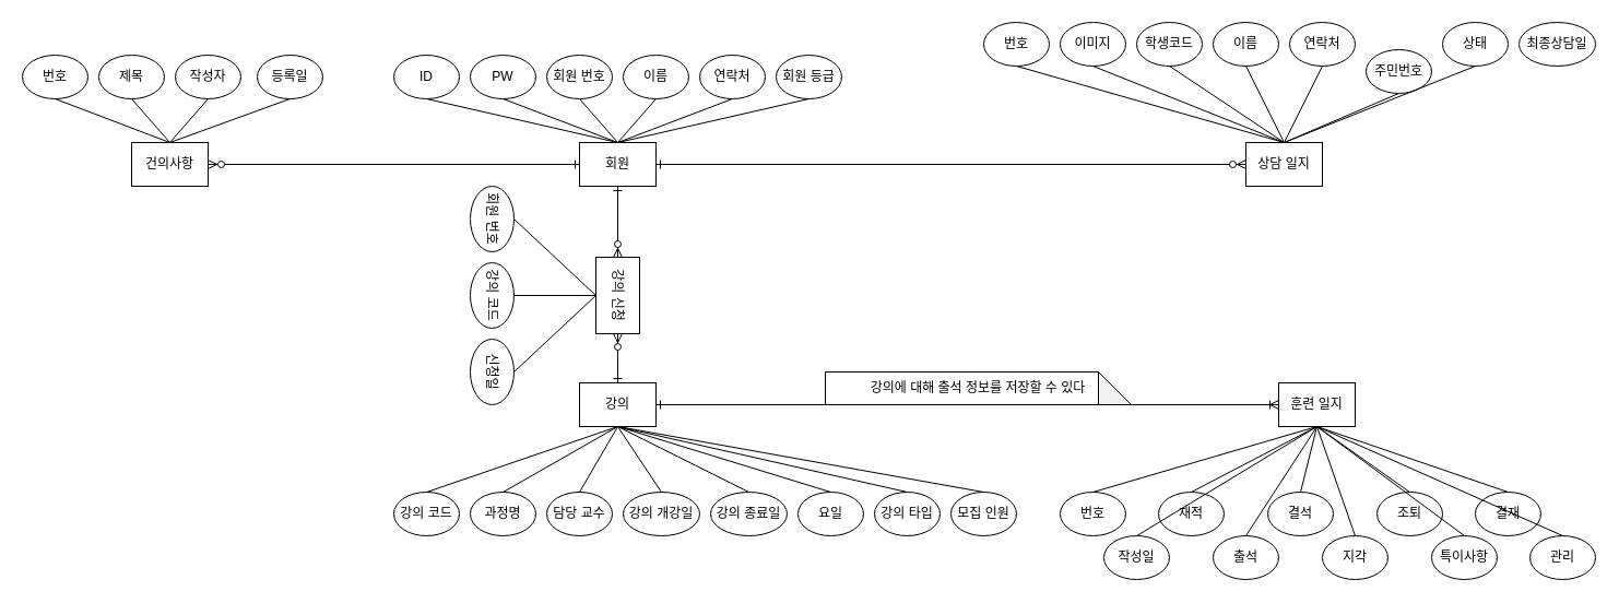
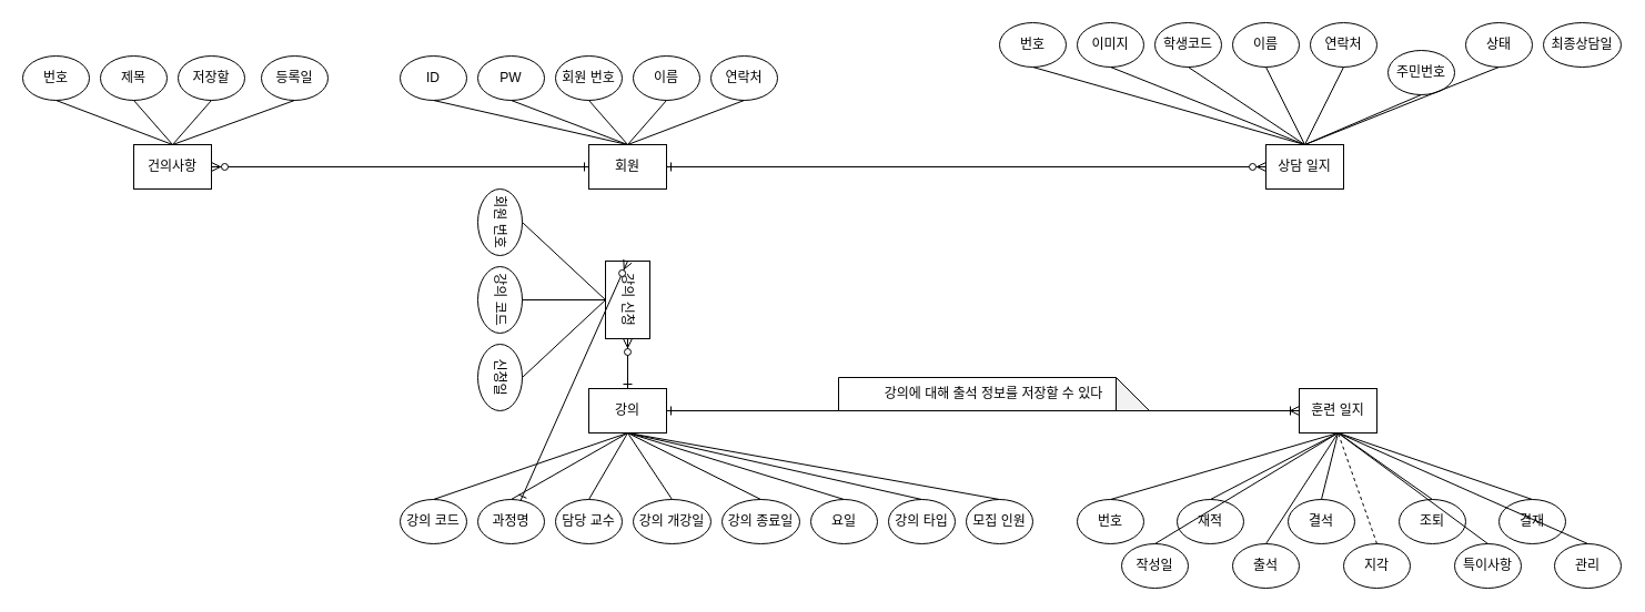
  <mxCell id="0" />
  <mxCell id="1" parent="0" />
  <mxCell id="2" value="회원" style="rounded=0;whiteSpace=wrap;html=1;" vertex="1" parent="1"><mxGeometry x="530" y="130" width="70" height="40" as="geometry" /></mxCell>
  <mxCell id="3" value="강의" style="rounded=0;whiteSpace=wrap;html=1;" vertex="1" parent="1"><mxGeometry x="530" y="350" width="70" height="40" as="geometry" /></mxCell>
  <mxCell id="4" value="강의 신청" style="rounded=0;whiteSpace=wrap;html=1;rotation=90;" vertex="1" parent="1"><mxGeometry x="530" y="250" width="70" height="40" as="geometry" /></mxCell>
  <mxCell id="5" value="상담 일지" style="rounded=0;whiteSpace=wrap;html=1;" vertex="1" parent="1"><mxGeometry x="1140" y="130" width="70" height="40" as="geometry" /></mxCell>
  <mxCell id="6" value="건의사항" style="rounded=0;whiteSpace=wrap;html=1;" vertex="1" parent="1"><mxGeometry x="120" y="130" width="70" height="40" as="geometry" /></mxCell>
  <mxCell id="7" value="훈련 일지" style="rounded=0;whiteSpace=wrap;html=1;" vertex="1" parent="1"><mxGeometry x="1170" y="350" width="70" height="40" as="geometry" /></mxCell>
  <mxCell id="8" value="ID" style="ellipse;whiteSpace=wrap;html=1;" vertex="1" parent="1"><mxGeometry x="360" y="50" width="60" height="40" as="geometry" /></mxCell>
  <mxCell id="9" value="PW" style="ellipse;whiteSpace=wrap;html=1;" vertex="1" parent="1"><mxGeometry x="430" y="50" width="60" height="40" as="geometry" /></mxCell>
  <mxCell id="10" value="회원 번호" style="ellipse;whiteSpace=wrap;html=1;" vertex="1" parent="1"><mxGeometry x="500" y="50" width="60" height="40" as="geometry" /></mxCell>
  <mxCell id="11" value="이름" style="ellipse;whiteSpace=wrap;html=1;" vertex="1" parent="1"><mxGeometry x="570" y="50" width="60" height="40" as="geometry" /></mxCell>
  <mxCell id="12" value="연락처" style="ellipse;whiteSpace=wrap;html=1;" vertex="1" parent="1"><mxGeometry x="640" y="50" width="60" height="40" as="geometry" /></mxCell>
  <mxCell id="13" value="" style="endArrow=none;html=1;entryX=0.5;entryY=1;entryDx=0;entryDy=0;exitX=0.5;exitY=0;exitDx=0;exitDy=0;" edge="1" parent="1" source="2" target="8"><mxGeometry width="50" height="50" relative="1" as="geometry"><mxPoint x="730" y="320" as="sourcePoint" /><mxPoint x="780" y="270" as="targetPoint" /></mxGeometry></mxCell>
  <mxCell id="14" value="" style="endArrow=none;html=1;entryX=0.5;entryY=1;entryDx=0;entryDy=0;exitX=0.5;exitY=0;exitDx=0;exitDy=0;" edge="1" parent="1" source="2" target="9"><mxGeometry width="50" height="50" relative="1" as="geometry"><mxPoint x="570" y="100" as="sourcePoint" /><mxPoint x="400" y="100" as="targetPoint" /></mxGeometry></mxCell>
  <mxCell id="15" value="" style="endArrow=none;html=1;entryX=0.5;entryY=1;entryDx=0;entryDy=0;exitX=0.5;exitY=0;exitDx=0;exitDy=0;" edge="1" parent="1" source="2" target="10"><mxGeometry width="50" height="50" relative="1" as="geometry"><mxPoint x="540" y="140" as="sourcePoint" /><mxPoint x="470" y="100" as="targetPoint" /></mxGeometry></mxCell>
  <mxCell id="16" value="" style="endArrow=none;html=1;entryX=0.5;entryY=1;entryDx=0;entryDy=0;exitX=0.5;exitY=0;exitDx=0;exitDy=0;" edge="1" parent="1" source="2" target="11"><mxGeometry width="50" height="50" relative="1" as="geometry"><mxPoint x="540" y="140" as="sourcePoint" /><mxPoint x="540" y="100" as="targetPoint" /></mxGeometry></mxCell>
  <mxCell id="17" value="" style="endArrow=none;html=1;entryX=0.5;entryY=1;entryDx=0;entryDy=0;exitX=0.5;exitY=0;exitDx=0;exitDy=0;" edge="1" parent="1" source="2" target="12"><mxGeometry width="50" height="50" relative="1" as="geometry"><mxPoint x="540" y="140" as="sourcePoint" /><mxPoint x="610" y="100" as="targetPoint" /></mxGeometry></mxCell>
- <mxCell id="18" value="회원 등급" style="ellipse;whiteSpace=wrap;html=1;" vertex="1" parent="1"><mxGeometry x="710" y="50" width="60" height="40" as="geometry" /></mxCell>
- <mxCell id="19" value="" style="endArrow=none;html=1;entryX=0.5;entryY=1;entryDx=0;entryDy=0;exitX=0.5;exitY=0;exitDx=0;exitDy=0;" edge="1" parent="1" source="2" target="18"><mxGeometry width="50" height="50" relative="1" as="geometry"><mxPoint x="640" y="150" as="sourcePoint" /><mxPoint x="680" y="100" as="targetPoint" /></mxGeometry></mxCell>
  <mxCell id="20" value="강의 코드" style="ellipse;whiteSpace=wrap;html=1;" vertex="1" parent="1"><mxGeometry x="360" y="450" width="60" height="40" as="geometry" /></mxCell>
  <mxCell id="21" value="과정명" style="ellipse;whiteSpace=wrap;html=1;" vertex="1" parent="1"><mxGeometry x="430" y="450" width="60" height="40" as="geometry" /></mxCell>
  <mxCell id="22" value="담당 교수" style="ellipse;whiteSpace=wrap;html=1;" vertex="1" parent="1"><mxGeometry x="500" y="450" width="60" height="40" as="geometry" /></mxCell>
  <mxCell id="23" value="강의 개강일" style="ellipse;whiteSpace=wrap;html=1;" vertex="1" parent="1"><mxGeometry x="570" y="450" width="70" height="40" as="geometry" /></mxCell>
  <mxCell id="24" value="강의 종료일" style="ellipse;whiteSpace=wrap;html=1;" vertex="1" parent="1"><mxGeometry x="650" y="450" width="70" height="40" as="geometry" /></mxCell>
  <mxCell id="25" value="요일" style="ellipse;whiteSpace=wrap;html=1;" vertex="1" parent="1"><mxGeometry x="730" y="450" width="60" height="40" as="geometry" /></mxCell>
  <mxCell id="26" value="강의 타입" style="ellipse;whiteSpace=wrap;html=1;" vertex="1" parent="1"><mxGeometry x="800" y="450" width="60" height="40" as="geometry" /></mxCell>
  <mxCell id="27" value="모집 인원" style="ellipse;whiteSpace=wrap;html=1;" vertex="1" parent="1"><mxGeometry x="870" y="450" width="60" height="40" as="geometry" /></mxCell>
  <mxCell id="28" value="" style="endArrow=none;html=1;entryX=0.5;entryY=1;entryDx=0;entryDy=0;exitX=0.5;exitY=0;exitDx=0;exitDy=0;" edge="1" parent="1" source="20" target="3"><mxGeometry width="50" height="50" relative="1" as="geometry"><mxPoint x="700" y="370" as="sourcePoint" /><mxPoint x="750" y="320" as="targetPoint" /></mxGeometry></mxCell>
  <mxCell id="29" value="" style="endArrow=none;html=1;entryX=0.5;entryY=1;entryDx=0;entryDy=0;exitX=0.5;exitY=0;exitDx=0;exitDy=0;" edge="1" parent="1" source="21" target="3"><mxGeometry width="50" height="50" relative="1" as="geometry"><mxPoint x="400" y="460" as="sourcePoint" /><mxPoint x="665" y="400" as="targetPoint" /></mxGeometry></mxCell>
  <mxCell id="30" value="" style="endArrow=none;html=1;entryX=0.5;entryY=1;entryDx=0;entryDy=0;exitX=0.5;exitY=0;exitDx=0;exitDy=0;" edge="1" parent="1" source="22" target="3"><mxGeometry width="50" height="50" relative="1" as="geometry"><mxPoint x="470" y="460" as="sourcePoint" /><mxPoint x="665" y="400" as="targetPoint" /></mxGeometry></mxCell>
  <mxCell id="31" value="" style="endArrow=none;html=1;entryX=0.5;entryY=1;entryDx=0;entryDy=0;exitX=0.5;exitY=0;exitDx=0;exitDy=0;" edge="1" parent="1" source="23" target="3"><mxGeometry width="50" height="50" relative="1" as="geometry"><mxPoint x="540" y="460" as="sourcePoint" /><mxPoint x="665" y="400" as="targetPoint" /></mxGeometry></mxCell>
  <mxCell id="32" value="" style="endArrow=none;html=1;entryX=0.5;entryY=1;entryDx=0;entryDy=0;exitX=0.5;exitY=0;exitDx=0;exitDy=0;" edge="1" parent="1" source="24" target="3"><mxGeometry width="50" height="50" relative="1" as="geometry"><mxPoint x="615" y="460" as="sourcePoint" /><mxPoint x="665" y="400" as="targetPoint" /></mxGeometry></mxCell>
  <mxCell id="33" value="" style="endArrow=none;html=1;entryX=0.5;entryY=1;entryDx=0;entryDy=0;exitX=0.5;exitY=0;exitDx=0;exitDy=0;" edge="1" parent="1" source="25" target="3"><mxGeometry width="50" height="50" relative="1" as="geometry"><mxPoint x="695" y="460" as="sourcePoint" /><mxPoint x="665" y="400" as="targetPoint" /></mxGeometry></mxCell>
  <mxCell id="34" value="" style="endArrow=none;html=1;entryX=0.5;entryY=1;entryDx=0;entryDy=0;exitX=0.5;exitY=0;exitDx=0;exitDy=0;" edge="1" parent="1" source="26" target="3"><mxGeometry width="50" height="50" relative="1" as="geometry"><mxPoint x="770" y="460" as="sourcePoint" /><mxPoint x="665" y="400" as="targetPoint" /></mxGeometry></mxCell>
  <mxCell id="35" value="" style="endArrow=none;html=1;entryX=0.5;entryY=1;entryDx=0;entryDy=0;exitX=0.5;exitY=0;exitDx=0;exitDy=0;" edge="1" parent="1" source="27" target="3"><mxGeometry width="50" height="50" relative="1" as="geometry"><mxPoint x="840" y="460" as="sourcePoint" /><mxPoint x="665" y="400" as="targetPoint" /></mxGeometry></mxCell>
  <mxCell id="36" value="회원 번호" style="ellipse;whiteSpace=wrap;html=1;rotation=90;" vertex="1" parent="1"><mxGeometry x="420" y="180" width="60" height="40" as="geometry" /></mxCell>
  <mxCell id="37" value="강의 코드" style="ellipse;whiteSpace=wrap;html=1;rotation=90;" vertex="1" parent="1"><mxGeometry x="420" y="250" width="60" height="40" as="geometry" /></mxCell>
  <mxCell id="38" value="신청일" style="ellipse;whiteSpace=wrap;html=1;rotation=90;" vertex="1" parent="1"><mxGeometry x="420" y="320" width="60" height="40" as="geometry" /></mxCell>
  <mxCell id="39" value="" style="endArrow=none;html=1;entryX=0.5;entryY=1;entryDx=0;entryDy=0;exitX=0.5;exitY=0;exitDx=0;exitDy=0;" edge="1" parent="1" source="36" target="4"><mxGeometry width="50" height="50" relative="1" as="geometry"><mxPoint x="760" y="360" as="sourcePoint" /><mxPoint x="935" y="300" as="targetPoint" /></mxGeometry></mxCell>
  <mxCell id="40" value="" style="endArrow=none;html=1;entryX=0.5;entryY=1;entryDx=0;entryDy=0;exitX=0.5;exitY=0;exitDx=0;exitDy=0;" edge="1" parent="1" source="37" target="4"><mxGeometry width="50" height="50" relative="1" as="geometry"><mxPoint x="500" y="360" as="sourcePoint" /><mxPoint x="575" y="300" as="targetPoint" /></mxGeometry></mxCell>
  <mxCell id="41" value="" style="endArrow=none;html=1;entryX=0.5;entryY=1;entryDx=0;entryDy=0;exitX=0.5;exitY=0;exitDx=0;exitDy=0;" edge="1" parent="1" source="38" target="4"><mxGeometry width="50" height="50" relative="1" as="geometry"><mxPoint x="575" y="360" as="sourcePoint" /><mxPoint x="575" y="300" as="targetPoint" /></mxGeometry></mxCell>
  <mxCell id="42" value="번호" style="ellipse;whiteSpace=wrap;html=1;" vertex="1" parent="1"><mxGeometry x="970" y="450" width="60" height="40" as="geometry" /></mxCell>
  <mxCell id="43" value="작성일" style="ellipse;whiteSpace=wrap;html=1;" vertex="1" parent="1"><mxGeometry x="1010" y="490" width="60" height="40" as="geometry" /></mxCell>
  <mxCell id="44" value="재적" style="ellipse;whiteSpace=wrap;html=1;" vertex="1" parent="1"><mxGeometry x="1060" y="450" width="60" height="40" as="geometry" /></mxCell>
  <mxCell id="45" value="출석" style="ellipse;whiteSpace=wrap;html=1;" vertex="1" parent="1"><mxGeometry x="1110" y="490" width="60" height="40" as="geometry" /></mxCell>
  <mxCell id="46" value="결석" style="ellipse;whiteSpace=wrap;html=1;" vertex="1" parent="1"><mxGeometry x="1160" y="450" width="60" height="40" as="geometry" /></mxCell>
  <mxCell id="47" value="지각" style="ellipse;whiteSpace=wrap;html=1;" vertex="1" parent="1"><mxGeometry x="1210" y="490" width="60" height="40" as="geometry" /></mxCell>
  <mxCell id="48" value="조퇴" style="ellipse;whiteSpace=wrap;html=1;" vertex="1" parent="1"><mxGeometry x="1260" y="450" width="60" height="40" as="geometry" /></mxCell>
  <mxCell id="49" value="특이사항" style="ellipse;whiteSpace=wrap;html=1;" vertex="1" parent="1"><mxGeometry x="1310" y="490" width="60" height="40" as="geometry" /></mxCell>
  <mxCell id="50" value="결재" style="ellipse;whiteSpace=wrap;html=1;" vertex="1" parent="1"><mxGeometry x="1350" y="450" width="60" height="40" as="geometry" /></mxCell>
  <mxCell id="51" value="관리" style="ellipse;whiteSpace=wrap;html=1;" vertex="1" parent="1"><mxGeometry x="1400" y="490" width="60" height="40" as="geometry" /></mxCell>
  <mxCell id="52" value="" style="endArrow=none;html=1;entryX=0.5;entryY=1;entryDx=0;entryDy=0;exitX=0.5;exitY=0;exitDx=0;exitDy=0;" edge="1" parent="1" source="42" target="7"><mxGeometry width="50" height="50" relative="1" as="geometry"><mxPoint x="1260" y="450" as="sourcePoint" /><mxPoint x="1310" y="400" as="targetPoint" /></mxGeometry></mxCell>
  <mxCell id="53" value="" style="endArrow=none;html=1;entryX=0.5;entryY=1;entryDx=0;entryDy=0;exitX=0.5;exitY=0;exitDx=0;exitDy=0;" edge="1" parent="1" source="43" target="7"><mxGeometry width="50" height="50" relative="1" as="geometry"><mxPoint x="1010" y="460" as="sourcePoint" /><mxPoint x="1225" y="400" as="targetPoint" /></mxGeometry></mxCell>
  <mxCell id="54" value="" style="endArrow=none;html=1;entryX=0.5;entryY=1;entryDx=0;entryDy=0;exitX=0.5;exitY=0;exitDx=0;exitDy=0;" edge="1" parent="1" source="44" target="7"><mxGeometry width="50" height="50" relative="1" as="geometry"><mxPoint x="1050" y="500" as="sourcePoint" /><mxPoint x="1225" y="400" as="targetPoint" /></mxGeometry></mxCell>
  <mxCell id="55" value="" style="endArrow=none;html=1;entryX=0.5;entryY=1;entryDx=0;entryDy=0;exitX=0.5;exitY=0;exitDx=0;exitDy=0;" edge="1" parent="1" source="45" target="7"><mxGeometry width="50" height="50" relative="1" as="geometry"><mxPoint x="1100" y="460" as="sourcePoint" /><mxPoint x="1225" y="400" as="targetPoint" /></mxGeometry></mxCell>
  <mxCell id="56" value="" style="endArrow=none;html=1;entryX=0.5;entryY=1;entryDx=0;entryDy=0;exitX=0.5;exitY=0;exitDx=0;exitDy=0;" edge="1" parent="1" source="46" target="7"><mxGeometry width="50" height="50" relative="1" as="geometry"><mxPoint x="1150" y="500" as="sourcePoint" /><mxPoint x="1225" y="400" as="targetPoint" /></mxGeometry></mxCell>
- <mxCell id="57" value="" style="endArrow=none;html=1;entryX=0.5;entryY=1;entryDx=0;entryDy=0;exitX=0.5;exitY=0;exitDx=0;exitDy=0;" edge="1" parent="1" source="47" target="7"><mxGeometry width="50" height="50" relative="1" as="geometry"><mxPoint x="1200" y="460" as="sourcePoint" /><mxPoint x="1225" y="400" as="targetPoint" /></mxGeometry></mxCell>
+ <mxCell id="57" value="" style="endArrow=none;html=1;entryX=0.5;entryY=1;entryDx=0;entryDy=0;exitX=0.5;exitY=0;exitDx=0;exitDy=0;dashed=1;" edge="1" parent="1" source="47" target="7"><mxGeometry width="50" height="50" relative="1" as="geometry"><mxPoint x="1200" y="460" as="sourcePoint" /><mxPoint x="1225" y="400" as="targetPoint" /></mxGeometry></mxCell>
  <mxCell id="58" value="" style="endArrow=none;html=1;entryX=0.5;entryY=1;entryDx=0;entryDy=0;exitX=0.5;exitY=0;exitDx=0;exitDy=0;" edge="1" parent="1" source="48" target="7"><mxGeometry width="50" height="50" relative="1" as="geometry"><mxPoint x="1250" y="500" as="sourcePoint" /><mxPoint x="1225" y="400" as="targetPoint" /></mxGeometry></mxCell>
  <mxCell id="59" value="" style="endArrow=none;html=1;entryX=0.5;entryY=1;entryDx=0;entryDy=0;exitX=0.5;exitY=0;exitDx=0;exitDy=0;" edge="1" parent="1" source="49" target="7"><mxGeometry width="50" height="50" relative="1" as="geometry"><mxPoint x="1300" y="460" as="sourcePoint" /><mxPoint x="1225" y="400" as="targetPoint" /></mxGeometry></mxCell>
  <mxCell id="60" value="" style="endArrow=none;html=1;entryX=0.5;entryY=1;entryDx=0;entryDy=0;exitX=0.5;exitY=0;exitDx=0;exitDy=0;" edge="1" parent="1" source="50" target="7"><mxGeometry width="50" height="50" relative="1" as="geometry"><mxPoint x="1350" y="500" as="sourcePoint" /><mxPoint x="1225" y="400" as="targetPoint" /></mxGeometry></mxCell>
  <mxCell id="61" value="" style="endArrow=none;html=1;entryX=0.5;entryY=1;entryDx=0;entryDy=0;exitX=0.5;exitY=0;exitDx=0;exitDy=0;" edge="1" parent="1" source="51" target="7"><mxGeometry width="50" height="50" relative="1" as="geometry"><mxPoint x="1390" y="460" as="sourcePoint" /><mxPoint x="1225" y="400" as="targetPoint" /></mxGeometry></mxCell>
  <mxCell id="62" value="번호" style="ellipse;whiteSpace=wrap;html=1;" vertex="1" parent="1"><mxGeometry x="900" y="20" width="60" height="40" as="geometry" /></mxCell>
  <mxCell id="63" value="이미지" style="ellipse;whiteSpace=wrap;html=1;" vertex="1" parent="1"><mxGeometry x="970" y="20" width="60" height="40" as="geometry" /></mxCell>
  <mxCell id="64" value="학생코드" style="ellipse;whiteSpace=wrap;html=1;" vertex="1" parent="1"><mxGeometry x="1040" y="20" width="60" height="40" as="geometry" /></mxCell>
  <mxCell id="65" value="이름" style="ellipse;whiteSpace=wrap;html=1;" vertex="1" parent="1"><mxGeometry x="1110" y="20" width="60" height="40" as="geometry" /></mxCell>
  <mxCell id="66" value="연락처" style="ellipse;whiteSpace=wrap;html=1;" vertex="1" parent="1"><mxGeometry x="1180" y="20" width="60" height="40" as="geometry" /></mxCell>
  <mxCell id="67" value="주민번호" style="ellipse;whiteSpace=wrap;html=1;" vertex="1" parent="1"><mxGeometry x="1250" y="45" width="60" height="40" as="geometry" /></mxCell>
  <mxCell id="68" value="상태" style="ellipse;whiteSpace=wrap;html=1;" vertex="1" parent="1"><mxGeometry x="1320" y="20" width="60" height="40" as="geometry" /></mxCell>
  <mxCell id="69" value="최종상담일" style="ellipse;whiteSpace=wrap;html=1;" vertex="1" parent="1"><mxGeometry x="1390" y="20" width="70" height="40" as="geometry" /></mxCell>
  <mxCell id="70" value="" style="endArrow=none;html=1;entryX=0.5;entryY=1;entryDx=0;entryDy=0;exitX=0.5;exitY=0;exitDx=0;exitDy=0;" edge="1" parent="1" source="5" target="62"><mxGeometry width="50" height="50" relative="1" as="geometry"><mxPoint x="1190" y="350" as="sourcePoint" /><mxPoint x="1240" y="300" as="targetPoint" /></mxGeometry></mxCell>
  <mxCell id="71" value="" style="endArrow=none;html=1;entryX=0.5;entryY=1;entryDx=0;entryDy=0;exitX=0.5;exitY=0;exitDx=0;exitDy=0;" edge="1" parent="1" source="5" target="63"><mxGeometry width="50" height="50" relative="1" as="geometry"><mxPoint x="1215" y="140" as="sourcePoint" /><mxPoint x="940" y="70" as="targetPoint" /></mxGeometry></mxCell>
  <mxCell id="72" value="" style="endArrow=none;html=1;entryX=0.5;entryY=1;entryDx=0;entryDy=0;exitX=0.5;exitY=0;exitDx=0;exitDy=0;" edge="1" parent="1" source="5" target="64"><mxGeometry width="50" height="50" relative="1" as="geometry"><mxPoint x="1215" y="140" as="sourcePoint" /><mxPoint x="1010" y="70" as="targetPoint" /></mxGeometry></mxCell>
  <mxCell id="73" value="" style="endArrow=none;html=1;entryX=0.5;entryY=1;entryDx=0;entryDy=0;exitX=0.5;exitY=0;exitDx=0;exitDy=0;" edge="1" parent="1" source="5" target="65"><mxGeometry width="50" height="50" relative="1" as="geometry"><mxPoint x="1240" y="100" as="sourcePoint" /><mxPoint x="1080" y="70" as="targetPoint" /></mxGeometry></mxCell>
  <mxCell id="74" value="" style="endArrow=none;html=1;entryX=0.5;entryY=1;entryDx=0;entryDy=0;exitX=0.5;exitY=0;exitDx=0;exitDy=0;" edge="1" parent="1" source="5" target="66"><mxGeometry width="50" height="50" relative="1" as="geometry"><mxPoint x="1215" y="140" as="sourcePoint" /><mxPoint x="1150" y="70" as="targetPoint" /></mxGeometry></mxCell>
  <mxCell id="75" value="" style="endArrow=none;html=1;entryX=0.5;entryY=1;entryDx=0;entryDy=0;exitX=0.5;exitY=0;exitDx=0;exitDy=0;" edge="1" parent="1" source="5" target="67"><mxGeometry width="50" height="50" relative="1" as="geometry"><mxPoint x="1215" y="140" as="sourcePoint" /><mxPoint x="1220" y="70" as="targetPoint" /></mxGeometry></mxCell>
  <mxCell id="76" value="" style="endArrow=none;html=1;entryX=0.5;entryY=1;entryDx=0;entryDy=0;exitX=0.5;exitY=0;exitDx=0;exitDy=0;" edge="1" parent="1" source="5" target="68"><mxGeometry width="50" height="50" relative="1" as="geometry"><mxPoint x="1215" y="140" as="sourcePoint" /><mxPoint x="1290" y="70" as="targetPoint" /></mxGeometry></mxCell>
  <mxCell id="77" value="번호" style="ellipse;whiteSpace=wrap;html=1;" vertex="1" parent="1"><mxGeometry x="20" y="50" width="60" height="40" as="geometry" /></mxCell>
  <mxCell id="78" value="제목" style="ellipse;whiteSpace=wrap;html=1;" vertex="1" parent="1"><mxGeometry x="90" y="50" width="60" height="40" as="geometry" /></mxCell>
- <mxCell id="79" value="작성자" style="ellipse;whiteSpace=wrap;html=1;" vertex="1" parent="1"><mxGeometry x="160" y="50" width="60" height="40" as="geometry" /></mxCell>
+ <mxCell id="79" value="저장할" style="ellipse;whiteSpace=wrap;html=1;" vertex="1" parent="1"><mxGeometry x="160" y="50" width="60" height="40" as="geometry" /></mxCell>
  <mxCell id="80" value="등록일" style="ellipse;whiteSpace=wrap;html=1;" vertex="1" parent="1"><mxGeometry x="235" y="50" width="60" height="40" as="geometry" /></mxCell>
  <mxCell id="81" value="" style="endArrow=none;html=1;entryX=0.5;entryY=1;entryDx=0;entryDy=0;exitX=0.5;exitY=0;exitDx=0;exitDy=0;" edge="1" parent="1" source="6" target="77"><mxGeometry width="50" height="50" relative="1" as="geometry"><mxPoint x="575" y="140" as="sourcePoint" /><mxPoint x="400" y="100" as="targetPoint" /></mxGeometry></mxCell>
  <mxCell id="82" value="" style="endArrow=none;html=1;entryX=0.5;entryY=1;entryDx=0;entryDy=0;exitX=0.5;exitY=0;exitDx=0;exitDy=0;" edge="1" parent="1" source="6" target="78"><mxGeometry width="50" height="50" relative="1" as="geometry"><mxPoint x="165" y="140" as="sourcePoint" /><mxPoint x="60" y="100" as="targetPoint" /></mxGeometry></mxCell>
  <mxCell id="83" value="" style="endArrow=none;html=1;entryX=0.5;entryY=1;entryDx=0;entryDy=0;exitX=0.5;exitY=0;exitDx=0;exitDy=0;" edge="1" parent="1" source="6" target="79"><mxGeometry width="50" height="50" relative="1" as="geometry"><mxPoint x="230" y="120" as="sourcePoint" /><mxPoint x="130" y="100" as="targetPoint" /></mxGeometry></mxCell>
  <mxCell id="84" value="" style="endArrow=none;html=1;entryX=0.5;entryY=1;entryDx=0;entryDy=0;exitX=0.5;exitY=0;exitDx=0;exitDy=0;" edge="1" parent="1" source="6" target="80"><mxGeometry width="50" height="50" relative="1" as="geometry"><mxPoint x="165" y="140" as="sourcePoint" /><mxPoint x="200" y="100" as="targetPoint" /></mxGeometry></mxCell>
- <mxCell id="85" value="" style="endArrow=ERone;html=1;entryX=0.5;entryY=1;entryDx=0;entryDy=0;exitX=0;exitY=0.5;exitDx=0;exitDy=0;startArrow=ERzeroToMany;startFill=1;endFill=0;" edge="1" parent="1" source="4" target="2"><mxGeometry width="50" height="50" relative="1" as="geometry"><mxPoint x="580" y="350" as="sourcePoint" /><mxPoint x="630" y="300" as="targetPoint" /></mxGeometry></mxCell>
+ <mxCell id="85" value="" style="endArrow=ERone;html=1;exitX=0;exitY=0.5;exitDx=0;exitDy=0;startArrow=ERzeroToMany;startFill=1;endFill=0;" edge="1" parent="1" source="4" target="21"><mxGeometry width="50" height="50" relative="1" as="geometry"><mxPoint x="580" y="350" as="sourcePoint" /><mxPoint x="630" y="300" as="targetPoint" /></mxGeometry></mxCell>
  <mxCell id="86" value="" style="endArrow=ERzeroToMany;html=1;entryX=1;entryY=0.5;entryDx=0;entryDy=0;exitX=0.5;exitY=0;exitDx=0;exitDy=0;startArrow=ERone;startFill=0;endFill=1;" edge="1" parent="1" source="3" target="4"><mxGeometry width="50" height="50" relative="1" as="geometry"><mxPoint x="575" y="245" as="sourcePoint" /><mxPoint x="575" y="180" as="targetPoint" /></mxGeometry></mxCell>
  <mxCell id="87" value="" style="endArrow=ERoneToMany;html=1;exitX=1;exitY=0.5;exitDx=0;exitDy=0;entryX=0;entryY=0.5;entryDx=0;entryDy=0;endFill=0;startArrow=ERone;startFill=0;" edge="1" parent="1" source="3" target="7"><mxGeometry width="50" height="50" relative="1" as="geometry"><mxPoint x="870" y="350" as="sourcePoint" /><mxPoint x="920" y="300" as="targetPoint" /></mxGeometry></mxCell>
  <mxCell id="88" value="강의에 대해 출석 정보를 저장할 수 있다" style="shape=note;whiteSpace=wrap;html=1;backgroundOutline=1;darkOpacity=0.05;" vertex="1" parent="1"><mxGeometry x="755" y="340" width="280" height="30" as="geometry" /></mxCell>
  <mxCell id="89" value="" style="endArrow=ERzeroToMany;html=1;exitX=1;exitY=0.5;exitDx=0;exitDy=0;entryX=0;entryY=0.5;entryDx=0;entryDy=0;startArrow=ERone;startFill=0;endFill=1;" edge="1" parent="1" source="2" target="5"><mxGeometry width="50" height="50" relative="1" as="geometry"><mxPoint x="870" y="330" as="sourcePoint" /><mxPoint x="920" y="280" as="targetPoint" /></mxGeometry></mxCell>
  <mxCell id="90" value="" style="endArrow=ERone;html=1;exitX=1;exitY=0.5;exitDx=0;exitDy=0;entryX=0;entryY=0.5;entryDx=0;entryDy=0;startArrow=ERzeroToMany;startFill=1;endFill=0;" edge="1" parent="1" source="6" target="2"><mxGeometry width="50" height="50" relative="1" as="geometry"><mxPoint x="410" y="230" as="sourcePoint" /><mxPoint x="460" y="180" as="targetPoint" /></mxGeometry></mxCell>
